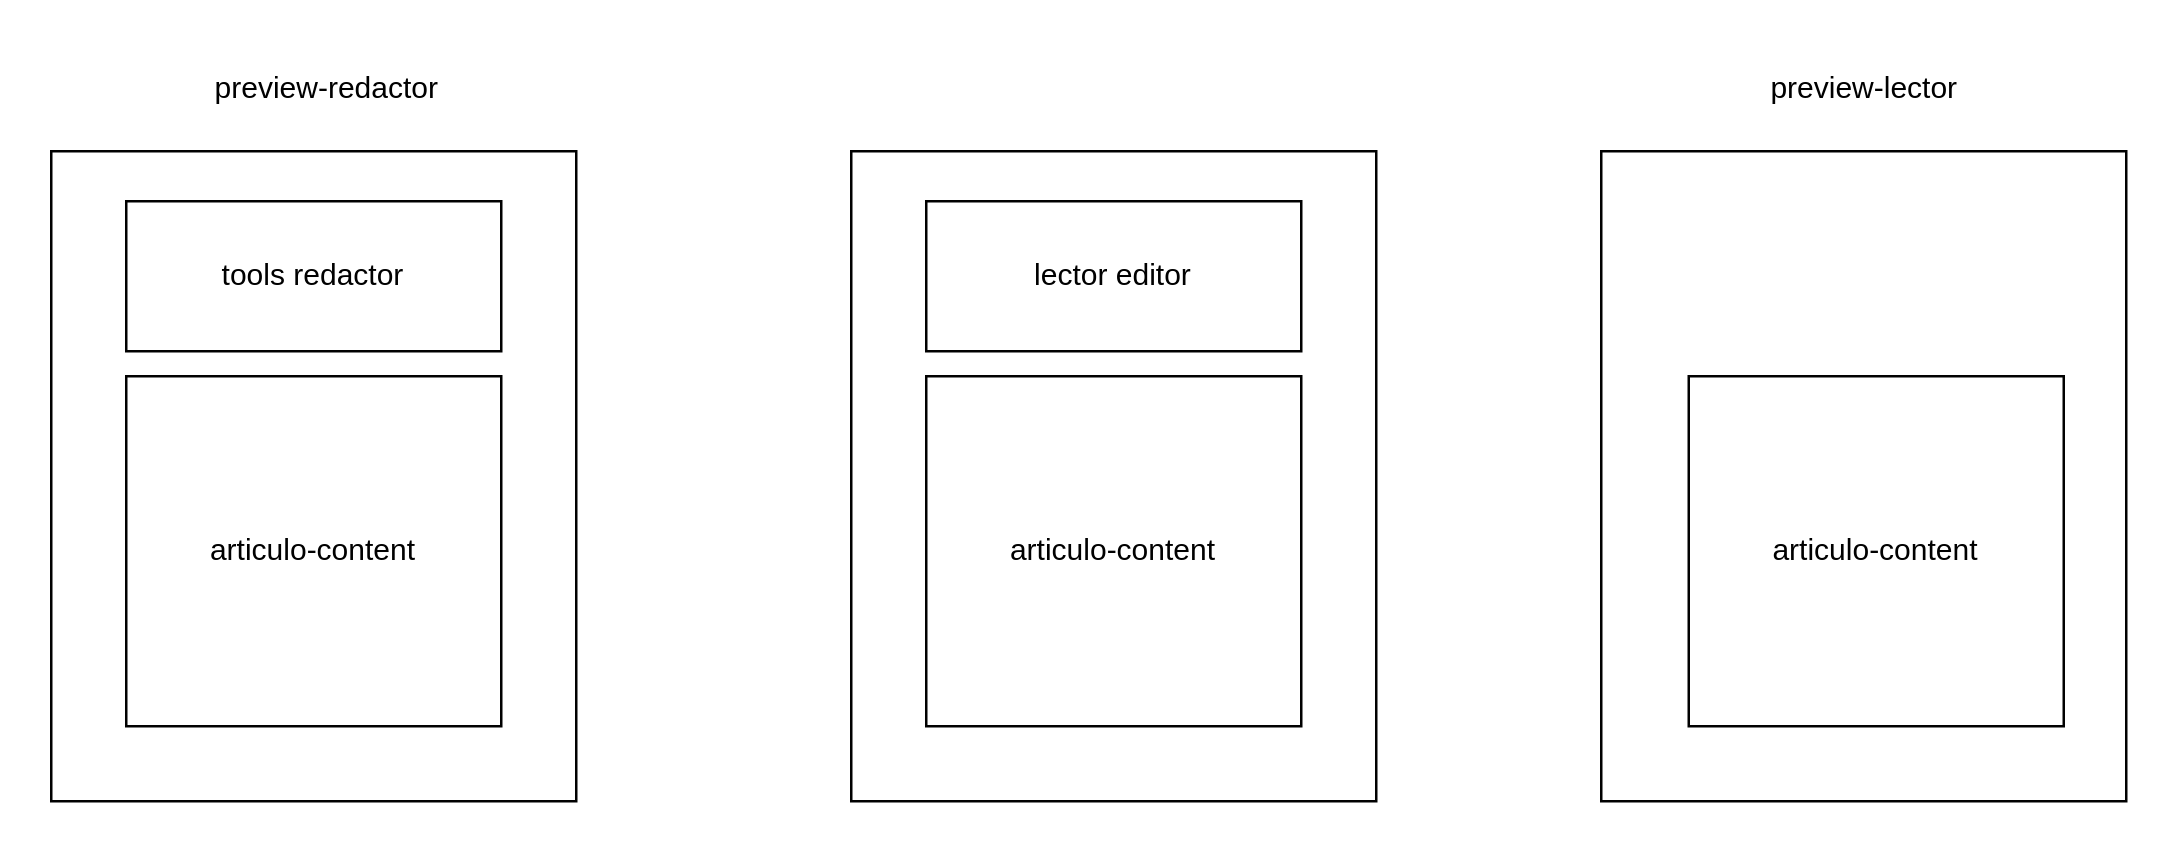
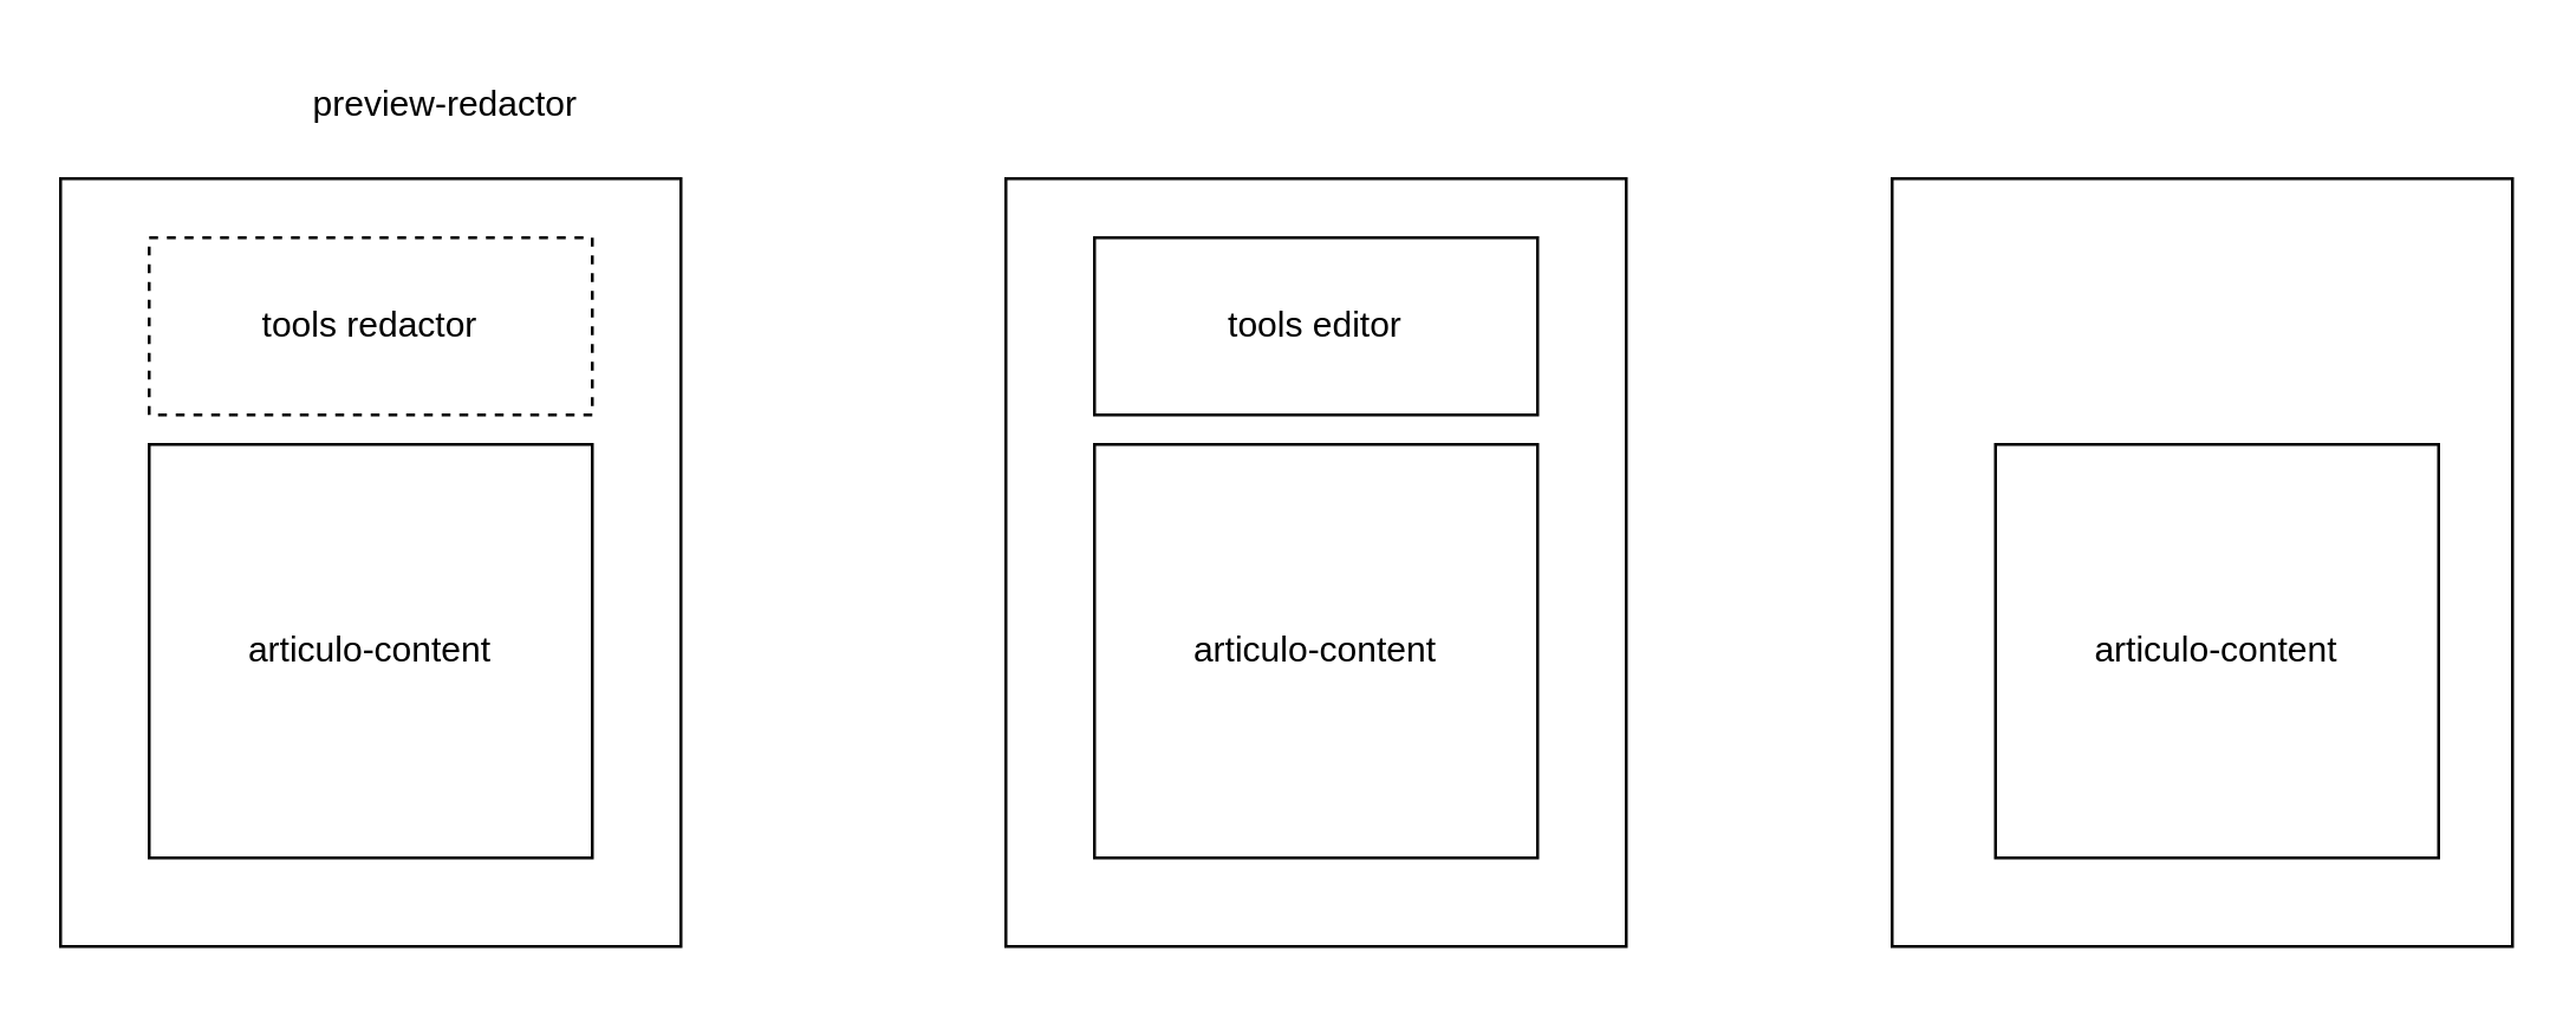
  <mxCell id="0" />
  <mxCell id="1" parent="0" />
  <mxCell id="2" value="" style="rounded=0;whiteSpace=wrap;html=1;" vertex="1" parent="1"><mxGeometry x="20" y="60" width="210" height="260" as="geometry" /></mxCell>
  <mxCell id="3" value="" style="rounded=0;whiteSpace=wrap;html=1;" vertex="1" parent="1"><mxGeometry x="340" y="60" width="210" height="260" as="geometry" /></mxCell>
  <mxCell id="4" value="" style="rounded=0;whiteSpace=wrap;html=1;" vertex="1" parent="1"><mxGeometry x="640" y="60" width="210" height="260" as="geometry" /></mxCell>
- <mxCell id="5" value="preview-redactor" style="text;html=1;align=center;verticalAlign=middle;resizable=0;points=[];autosize=1;strokeColor=none;fillColor=none;" vertex="1" parent="1"><mxGeometry x="75" y="20" width="110" height="30" as="geometry" /></mxCell>
- <mxCell id="6" value="preview-lector" style="text;html=1;align=center;verticalAlign=middle;resizable=0;points=[];autosize=1;strokeColor=none;fillColor=none;" vertex="1" parent="1"><mxGeometry x="695" y="20" width="100" height="30" as="geometry" /></mxCell>
+ <mxCell id="5" value="preview-redactor" style="text;html=1;align=center;verticalAlign=middle;resizable=0;points=[];autosize=1;strokeColor=none;fillColor=none;" vertex="1" parent="1"><mxGeometry x="95" y="20" width="110" height="30" as="geometry" /></mxCell>
  <mxCell id="7" value="articulo-content" style="rounded=0;whiteSpace=wrap;html=1;" vertex="1" parent="1"><mxGeometry x="50" y="150" width="150" height="140" as="geometry" /></mxCell>
  <mxCell id="8" value="articulo-content" style="rounded=0;whiteSpace=wrap;html=1;" vertex="1" parent="1"><mxGeometry x="370" y="150" width="150" height="140" as="geometry" /></mxCell>
  <mxCell id="9" value="articulo-content" style="rounded=0;whiteSpace=wrap;html=1;" vertex="1" parent="1"><mxGeometry x="675" y="150" width="150" height="140" as="geometry" /></mxCell>
- <mxCell id="10" value="tools redactor" style="rounded=0;whiteSpace=wrap;html=1;" vertex="1" parent="1"><mxGeometry x="50" y="80" width="150" height="60" as="geometry" /></mxCell>
- <mxCell id="11" value="lector editor" style="rounded=0;whiteSpace=wrap;html=1;" vertex="1" parent="1"><mxGeometry x="370" y="80" width="150" height="60" as="geometry" /></mxCell>
+ <mxCell id="10" value="tools redactor" style="rounded=0;whiteSpace=wrap;html=1;dashed=1;" vertex="1" parent="1"><mxGeometry x="50" y="80" width="150" height="60" as="geometry" /></mxCell>
+ <mxCell id="11" value="tools editor" style="rounded=0;whiteSpace=wrap;html=1;" vertex="1" parent="1"><mxGeometry x="370" y="80" width="150" height="60" as="geometry" /></mxCell>
